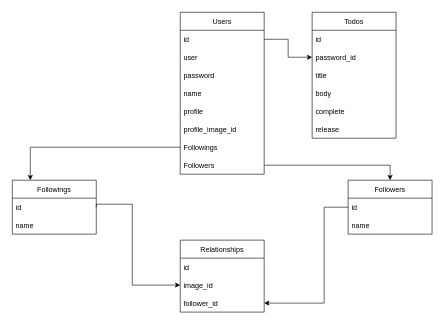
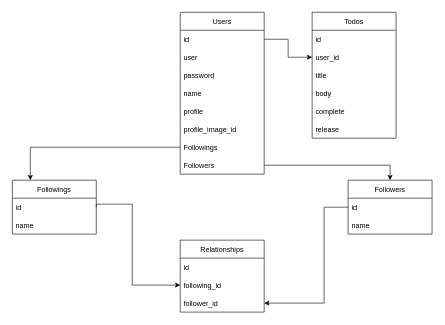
  <mxCell id="0" />
  <mxCell id="1" parent="0" />
  <mxCell id="2" value="Users" style="swimlane;fontStyle=0;childLayout=stackLayout;horizontal=1;startSize=30;horizontalStack=0;resizeParent=1;resizeParentMax=0;resizeLast=0;collapsible=1;marginBottom=0;" parent="1" vertex="1"><mxGeometry x="300" y="20" width="140" height="270" as="geometry" /></mxCell>
  <mxCell id="3" value="id" style="text;strokeColor=none;fillColor=none;align=left;verticalAlign=middle;spacingLeft=4;spacingRight=4;overflow=hidden;points=[[0,0.5],[1,0.5]];portConstraint=eastwest;rotatable=0;" parent="2" vertex="1"><mxGeometry y="30" width="140" height="30" as="geometry" /></mxCell>
  <mxCell id="4" value="user" style="text;strokeColor=none;fillColor=none;align=left;verticalAlign=middle;spacingLeft=4;spacingRight=4;overflow=hidden;points=[[0,0.5],[1,0.5]];portConstraint=eastwest;rotatable=0;" parent="2" vertex="1"><mxGeometry y="60" width="140" height="30" as="geometry" /></mxCell>
  <mxCell id="5" value="password" style="text;strokeColor=none;fillColor=none;align=left;verticalAlign=middle;spacingLeft=4;spacingRight=4;overflow=hidden;points=[[0,0.5],[1,0.5]];portConstraint=eastwest;rotatable=0;" parent="2" vertex="1"><mxGeometry y="90" width="140" height="30" as="geometry" /></mxCell>
  <mxCell id="6" value="name" style="text;strokeColor=none;fillColor=none;align=left;verticalAlign=middle;spacingLeft=4;spacingRight=4;overflow=hidden;points=[[0,0.5],[1,0.5]];portConstraint=eastwest;rotatable=0;" parent="2" vertex="1"><mxGeometry y="120" width="140" height="30" as="geometry" /></mxCell>
  <mxCell id="7" value="profile" style="text;strokeColor=none;fillColor=none;align=left;verticalAlign=middle;spacingLeft=4;spacingRight=4;overflow=hidden;points=[[0,0.5],[1,0.5]];portConstraint=eastwest;rotatable=0;" parent="2" vertex="1"><mxGeometry y="150" width="140" height="30" as="geometry" /></mxCell>
  <mxCell id="8" value="profile_image_id" style="text;strokeColor=none;fillColor=none;align=left;verticalAlign=middle;spacingLeft=4;spacingRight=4;overflow=hidden;points=[[0,0.5],[1,0.5]];portConstraint=eastwest;rotatable=0;" parent="2" vertex="1"><mxGeometry y="180" width="140" height="30" as="geometry" /></mxCell>
  <mxCell id="9" value="Followings" style="text;strokeColor=none;fillColor=none;align=left;verticalAlign=middle;spacingLeft=4;spacingRight=4;overflow=hidden;points=[[0,0.5],[1,0.5]];portConstraint=eastwest;rotatable=0;" parent="2" vertex="1"><mxGeometry y="210" width="140" height="30" as="geometry" /></mxCell>
  <mxCell id="10" value="Followers" style="text;strokeColor=none;fillColor=none;align=left;verticalAlign=middle;spacingLeft=4;spacingRight=4;overflow=hidden;points=[[0,0.5],[1,0.5]];portConstraint=eastwest;rotatable=0;" parent="2" vertex="1"><mxGeometry y="240" width="140" height="30" as="geometry" /></mxCell>
  <mxCell id="11" value="Todos" style="swimlane;fontStyle=0;childLayout=stackLayout;horizontal=1;startSize=30;horizontalStack=0;resizeParent=1;resizeParentMax=0;resizeLast=0;collapsible=1;marginBottom=0;" parent="1" vertex="1"><mxGeometry x="520" y="20" width="140" height="210" as="geometry" /></mxCell>
  <mxCell id="12" value="id" style="text;strokeColor=none;fillColor=none;align=left;verticalAlign=middle;spacingLeft=4;spacingRight=4;overflow=hidden;points=[[0,0.5],[1,0.5]];portConstraint=eastwest;rotatable=0;" parent="11" vertex="1"><mxGeometry y="30" width="140" height="30" as="geometry" /></mxCell>
- <mxCell id="13" value="password_id" style="text;strokeColor=none;fillColor=none;align=left;verticalAlign=middle;spacingLeft=4;spacingRight=4;overflow=hidden;points=[[0,0.5],[1,0.5]];portConstraint=eastwest;rotatable=0;" parent="11" vertex="1"><mxGeometry y="60" width="140" height="30" as="geometry" /></mxCell>
+ <mxCell id="13" value="user_id" style="text;strokeColor=none;fillColor=none;align=left;verticalAlign=middle;spacingLeft=4;spacingRight=4;overflow=hidden;points=[[0,0.5],[1,0.5]];portConstraint=eastwest;rotatable=0;" parent="11" vertex="1"><mxGeometry y="60" width="140" height="30" as="geometry" /></mxCell>
  <mxCell id="14" value="title" style="text;strokeColor=none;fillColor=none;align=left;verticalAlign=middle;spacingLeft=4;spacingRight=4;overflow=hidden;points=[[0,0.5],[1,0.5]];portConstraint=eastwest;rotatable=0;" parent="11" vertex="1"><mxGeometry y="90" width="140" height="30" as="geometry" /></mxCell>
  <mxCell id="15" value="body" style="text;strokeColor=none;fillColor=none;align=left;verticalAlign=middle;spacingLeft=4;spacingRight=4;overflow=hidden;points=[[0,0.5],[1,0.5]];portConstraint=eastwest;rotatable=0;" parent="11" vertex="1"><mxGeometry y="120" width="140" height="30" as="geometry" /></mxCell>
  <mxCell id="16" value="complete" style="text;strokeColor=none;fillColor=none;align=left;verticalAlign=middle;spacingLeft=4;spacingRight=4;overflow=hidden;points=[[0,0.5],[1,0.5]];portConstraint=eastwest;rotatable=0;" parent="11" vertex="1"><mxGeometry y="150" width="140" height="30" as="geometry" /></mxCell>
  <mxCell id="17" value="release" style="text;strokeColor=none;fillColor=none;align=left;verticalAlign=middle;spacingLeft=4;spacingRight=4;overflow=hidden;points=[[0,0.5],[1,0.5]];portConstraint=eastwest;rotatable=0;" parent="11" vertex="1"><mxGeometry y="180" width="140" height="30" as="geometry" /></mxCell>
  <mxCell id="18" value="Relationships" style="swimlane;fontStyle=0;childLayout=stackLayout;horizontal=1;startSize=30;horizontalStack=0;resizeParent=1;resizeParentMax=0;resizeLast=0;collapsible=1;marginBottom=0;" parent="1" vertex="1"><mxGeometry x="300" y="400" width="140" height="120" as="geometry" /></mxCell>
  <mxCell id="19" value="id" style="text;strokeColor=none;fillColor=none;align=left;verticalAlign=middle;spacingLeft=4;spacingRight=4;overflow=hidden;points=[[0,0.5],[1,0.5]];portConstraint=eastwest;rotatable=0;" parent="18" vertex="1"><mxGeometry y="30" width="140" height="30" as="geometry" /></mxCell>
- <mxCell id="20" value="image_id" style="text;strokeColor=none;fillColor=none;align=left;verticalAlign=middle;spacingLeft=4;spacingRight=4;overflow=hidden;points=[[0,0.5],[1,0.5]];portConstraint=eastwest;rotatable=0;" parent="18" vertex="1"><mxGeometry y="60" width="140" height="30" as="geometry" /></mxCell>
+ <mxCell id="20" value="following_id" style="text;strokeColor=none;fillColor=none;align=left;verticalAlign=middle;spacingLeft=4;spacingRight=4;overflow=hidden;points=[[0,0.5],[1,0.5]];portConstraint=eastwest;rotatable=0;" parent="18" vertex="1"><mxGeometry y="60" width="140" height="30" as="geometry" /></mxCell>
  <mxCell id="21" value="follower_id" style="text;strokeColor=none;fillColor=none;align=left;verticalAlign=middle;spacingLeft=4;spacingRight=4;overflow=hidden;points=[[0,0.5],[1,0.5]];portConstraint=eastwest;rotatable=0;" parent="18" vertex="1"><mxGeometry y="90" width="140" height="30" as="geometry" /></mxCell>
  <mxCell id="22" value="Followings" style="swimlane;fontStyle=0;childLayout=stackLayout;horizontal=1;startSize=30;horizontalStack=0;resizeParent=1;resizeParentMax=0;resizeLast=0;collapsible=1;marginBottom=0;" parent="1" vertex="1"><mxGeometry x="20" y="300" width="140" height="90" as="geometry" /></mxCell>
  <mxCell id="23" value="id" style="text;strokeColor=none;fillColor=none;align=left;verticalAlign=middle;spacingLeft=4;spacingRight=4;overflow=hidden;points=[[0,0.5],[1,0.5]];portConstraint=eastwest;rotatable=0;" parent="22" vertex="1"><mxGeometry y="30" width="140" height="30" as="geometry" /></mxCell>
  <mxCell id="24" value="name" style="text;strokeColor=none;fillColor=none;align=left;verticalAlign=middle;spacingLeft=4;spacingRight=4;overflow=hidden;points=[[0,0.5],[1,0.5]];portConstraint=eastwest;rotatable=0;" parent="22" vertex="1"><mxGeometry y="60" width="140" height="30" as="geometry" /></mxCell>
  <mxCell id="25" value="Followers" style="swimlane;fontStyle=0;childLayout=stackLayout;horizontal=1;startSize=30;horizontalStack=0;resizeParent=1;resizeParentMax=0;resizeLast=0;collapsible=1;marginBottom=0;" parent="1" vertex="1"><mxGeometry x="580" y="300" width="140" height="90" as="geometry" /></mxCell>
  <mxCell id="26" value="id" style="text;strokeColor=none;fillColor=none;align=left;verticalAlign=middle;spacingLeft=4;spacingRight=4;overflow=hidden;points=[[0,0.5],[1,0.5]];portConstraint=eastwest;rotatable=0;" parent="25" vertex="1"><mxGeometry y="30" width="140" height="30" as="geometry" /></mxCell>
  <mxCell id="27" value="name" style="text;strokeColor=none;fillColor=none;align=left;verticalAlign=middle;spacingLeft=4;spacingRight=4;overflow=hidden;points=[[0,0.5],[1,0.5]];portConstraint=eastwest;rotatable=0;" parent="25" vertex="1"><mxGeometry y="60" width="140" height="30" as="geometry" /></mxCell>
  <mxCell id="28" style="edgeStyle=orthogonalEdgeStyle;rounded=0;orthogonalLoop=1;jettySize=auto;html=1;entryX=0;entryY=0.5;entryDx=0;entryDy=0;" parent="1" source="3" target="13" edge="1"><mxGeometry relative="1" as="geometry" /></mxCell>
  <mxCell id="29" style="edgeStyle=orthogonalEdgeStyle;rounded=0;orthogonalLoop=1;jettySize=auto;html=1;exitX=1;exitY=0.5;exitDx=0;exitDy=0;entryX=0;entryY=0.5;entryDx=0;entryDy=0;" parent="1" source="23" target="20" edge="1"><mxGeometry relative="1" as="geometry"><Array as="points"><mxPoint x="160" y="340" /><mxPoint x="220" y="340" /><mxPoint x="220" y="475" /></Array></mxGeometry></mxCell>
  <mxCell id="30" style="edgeStyle=orthogonalEdgeStyle;rounded=0;orthogonalLoop=1;jettySize=auto;html=1;entryX=1;entryY=0.5;entryDx=0;entryDy=0;" parent="1" source="26" target="21" edge="1"><mxGeometry relative="1" as="geometry"><mxPoint x="297" y="469" as="targetPoint" /><Array as="points"><mxPoint x="540" y="345" /><mxPoint x="540" y="505" /></Array></mxGeometry></mxCell>
  <mxCell id="31" style="edgeStyle=orthogonalEdgeStyle;rounded=0;orthogonalLoop=1;jettySize=auto;html=1;entryX=0.214;entryY=0;entryDx=0;entryDy=0;entryPerimeter=0;" parent="1" source="9" target="22" edge="1"><mxGeometry relative="1" as="geometry"><mxPoint x="280" y="370" as="targetPoint" /></mxGeometry></mxCell>
  <mxCell id="32" style="edgeStyle=orthogonalEdgeStyle;rounded=0;orthogonalLoop=1;jettySize=auto;html=1;entryX=0.5;entryY=0;entryDx=0;entryDy=0;" parent="1" source="10" target="25" edge="1"><mxGeometry relative="1" as="geometry" /></mxCell>
